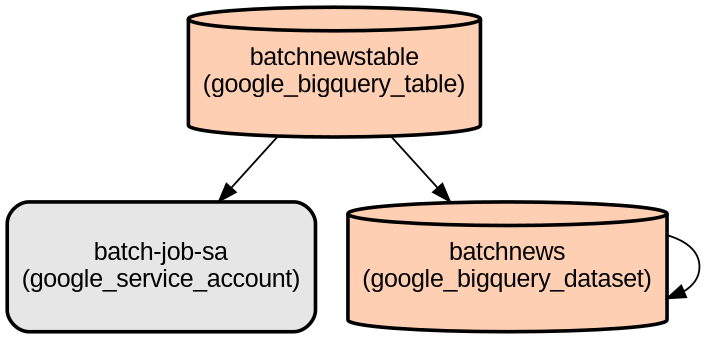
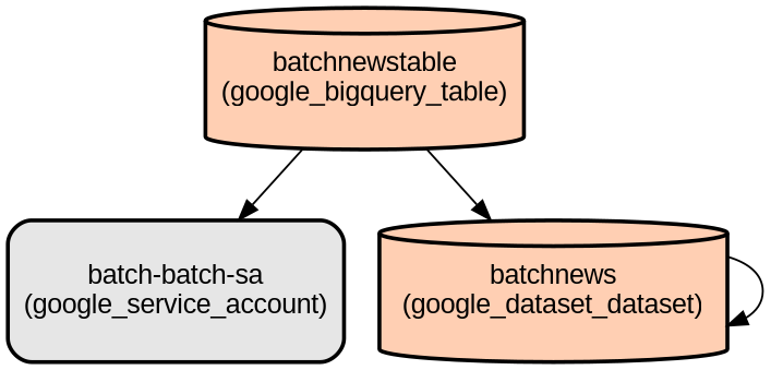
  digraph {
    node [color=black fillcolor="#FFCFB3" fontname=Arial shape=cylinder style="filled,bold,rounded"]
-   n1 [fillcolor="#E6E6E6" height=1 label="batch-job-sa\n(google_service_account)" shape=rectangle]
-   n2 [height=1 label="batchnews\n(google_bigquery_dataset)"]
+   n1 [fillcolor="#E6E6E6" height=1 label="batch-batch-sa\n(google_service_account)" shape=rectangle]
+   n2 [height=1 label="batchnews\n(google_dataset_dataset)"]
    n3 [height=1 label="batchnewstable\n(google_bigquery_table)"]
    n2 -> n2
    n3 -> n1
    n3 -> n2
  }
